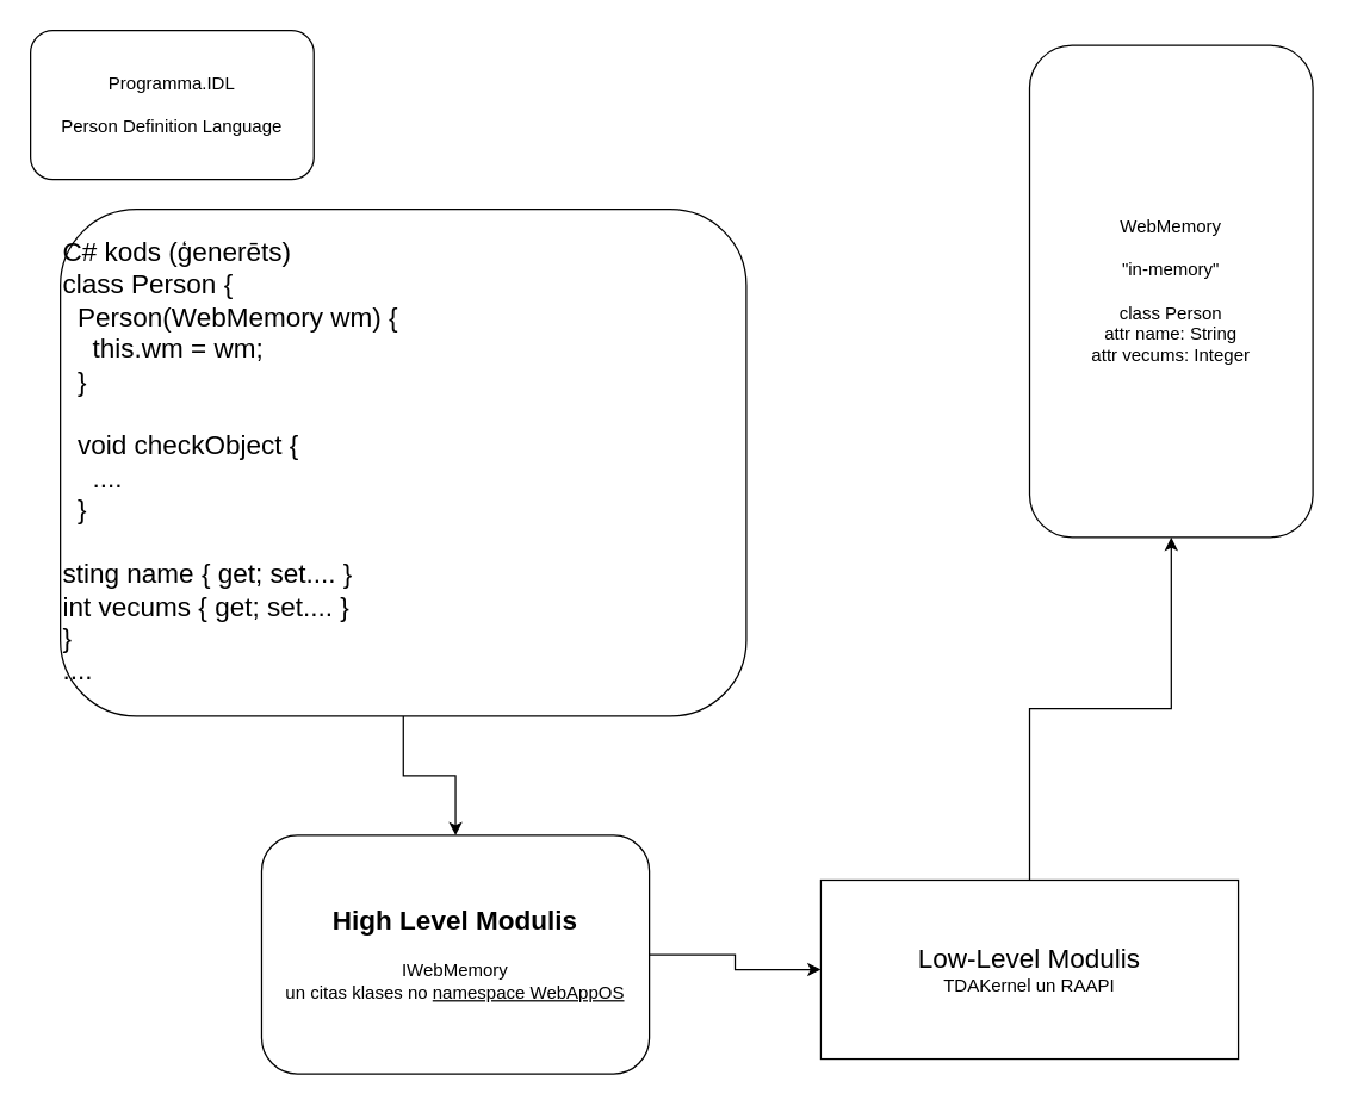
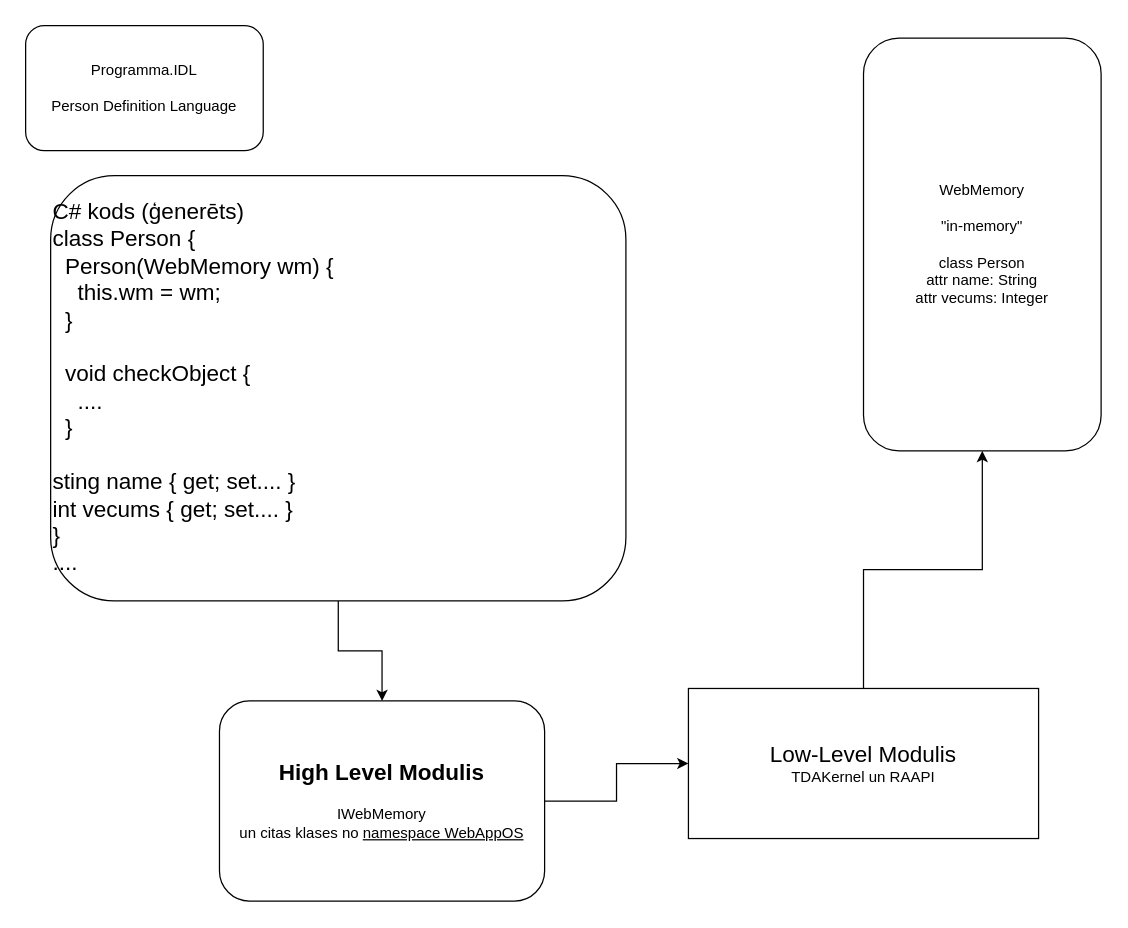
  <mxCell id="0" />
  <mxCell id="1" parent="0" />
  <mxCell id="2" value="WebMemory&lt;br&gt;&lt;br&gt;&quot;in-memory&quot;&lt;br&gt;&lt;br&gt;class Person&lt;br&gt;attr name: String&lt;br&gt;attr vecums: Integer&lt;br&gt;" style="rounded=1;whiteSpace=wrap;html=1;" vertex="1" parent="1"><mxGeometry x="690" y="30" width="190" height="330" as="geometry" /></mxCell>
  <mxCell id="3" value="Programma.IDL&lt;br&gt;&lt;br&gt;Person Definition Language" style="rounded=1;whiteSpace=wrap;html=1;" vertex="1" parent="1"><mxGeometry x="20" y="20" width="190" height="100" as="geometry" /></mxCell>
  <mxCell id="4" style="edgeStyle=orthogonalEdgeStyle;rounded=0;orthogonalLoop=1;jettySize=auto;html=1;" edge="1" parent="1" source="5" target="7"><mxGeometry relative="1" as="geometry" /></mxCell>
  <mxCell id="5" value="&lt;font&gt;&lt;span style=&quot;font-size: 18px&quot;&gt;C# kods (ģenerēts)&lt;/span&gt;&lt;br&gt;&lt;span style=&quot;font-size: 18px&quot;&gt;class Person {&lt;/span&gt;&lt;br&gt;&lt;span style=&quot;font-size: 18px&quot;&gt;&amp;nbsp; Person(WebMemory wm) {&lt;/span&gt;&lt;br&gt;&lt;span style=&quot;font-size: 18px&quot;&gt;&amp;nbsp; &amp;nbsp; this.wm = wm;&lt;br&gt;&lt;/span&gt;&lt;span style=&quot;font-size: 18px&quot;&gt;&lt;div&gt;&lt;span&gt;&amp;nbsp; }&lt;/span&gt;&lt;/div&gt;&lt;div&gt;&lt;span&gt;&lt;br&gt;&lt;/span&gt;&lt;/div&gt;&lt;div&gt;&lt;span&gt;&amp;nbsp; void checkObject {&lt;/span&gt;&lt;/div&gt;&lt;div&gt;&lt;span&gt;&amp;nbsp; &amp;nbsp; ....&lt;/span&gt;&lt;br&gt;&lt;/div&gt;&lt;div&gt;&lt;span&gt;&amp;nbsp; }&lt;/span&gt;&lt;/div&gt;&lt;div&gt;&lt;span&gt;&lt;br&gt;&lt;/span&gt;&lt;/div&gt;&lt;/span&gt;&lt;span style=&quot;font-size: 18px&quot;&gt;sting name { get; set.... }&lt;/span&gt;&lt;br&gt;&lt;span style=&quot;font-size: 18px&quot;&gt;int vecums { get; set.... }&lt;/span&gt;&lt;br&gt;&lt;span style=&quot;font-size: 18px&quot;&gt;}&lt;/span&gt;&lt;br&gt;&lt;span style=&quot;font-size: 18px&quot;&gt;....&lt;/span&gt;&lt;/font&gt;" style="rounded=1;whiteSpace=wrap;html=1;align=left;" vertex="1" parent="1"><mxGeometry x="40" y="140" width="460" height="340" as="geometry" /></mxCell>
  <mxCell id="6" value="" style="edgeStyle=orthogonalEdgeStyle;rounded=0;orthogonalLoop=1;jettySize=auto;html=1;" edge="1" parent="1" source="7" target="9"><mxGeometry relative="1" as="geometry" /></mxCell>
  <mxCell id="7" value="&lt;b&gt;&lt;font style=&quot;font-size: 18px&quot;&gt;High Level Modulis&lt;/font&gt;&lt;/b&gt;&lt;br&gt;&lt;br&gt;IWebMemory&lt;br&gt;un citas klases no &lt;u&gt;namespace WebAppOS&lt;/u&gt;" style="rounded=1;whiteSpace=wrap;html=1;" vertex="1" parent="1"><mxGeometry x="175" y="560" width="260" height="160" as="geometry" /></mxCell>
  <mxCell id="8" style="edgeStyle=orthogonalEdgeStyle;rounded=0;orthogonalLoop=1;jettySize=auto;html=1;" edge="1" parent="1" source="9" target="2"><mxGeometry relative="1" as="geometry" /></mxCell>
- <mxCell id="9" value="&lt;font style=&quot;font-size: 18px&quot;&gt;Low-Level Modulis&lt;/font&gt;&lt;br&gt;TDAKernel un RAAPI" style="text;html=1;strokeColor=default;fillColor=none;align=center;verticalAlign=middle;whiteSpace=wrap;rounded=0;" vertex="1" parent="1"><mxGeometry x="550" y="590" width="280" height="120" as="geometry" /></mxCell>
+ <mxCell id="9" value="&lt;font style=&quot;font-size: 18px&quot;&gt;Low-Level Modulis&lt;/font&gt;&lt;br&gt;TDAKernel un RAAPI" style="text;html=1;strokeColor=default;fillColor=none;align=center;verticalAlign=middle;whiteSpace=wrap;rounded=0;" vertex="1" parent="1"><mxGeometry x="550" y="550" width="280" height="120" as="geometry" /></mxCell>
